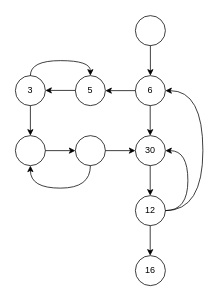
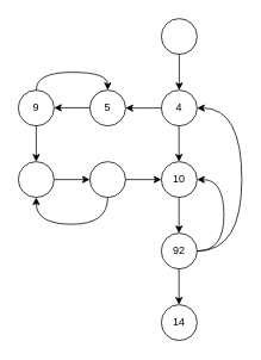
  <mxCell id="0" />
  <mxCell id="1" parent="0" />
  <mxCell id="2" value="" style="ellipse;whiteSpace=wrap;html=1;aspect=fixed;" vertex="1" parent="1"><mxGeometry x="180" y="180" width="40" height="40" as="geometry" /></mxCell>
  <mxCell id="3" value="" style="ellipse;whiteSpace=wrap;html=1;aspect=fixed;" vertex="1" parent="1"><mxGeometry x="180" y="100" width="40" height="40" as="geometry" /></mxCell>
  <mxCell id="4" value="" style="ellipse;whiteSpace=wrap;html=1;aspect=fixed;" vertex="1" parent="1"><mxGeometry x="180" width="40" height="40" as="geometry" y="20" /></mxCell>
  <mxCell id="5" value="" style="ellipse;whiteSpace=wrap;html=1;aspect=fixed;" vertex="1" parent="1"><mxGeometry x="180" y="260" width="40" height="40" as="geometry" /></mxCell>
  <mxCell id="6" value="" style="ellipse;whiteSpace=wrap;html=1;aspect=fixed;" vertex="1" parent="1"><mxGeometry x="180" y="340" width="40" height="40" as="geometry" /></mxCell>
  <mxCell id="7" value="" style="ellipse;whiteSpace=wrap;html=1;aspect=fixed;" vertex="1" parent="1"><mxGeometry x="100" y="100" width="40" height="40" as="geometry" /></mxCell>
  <mxCell id="8" value="" style="ellipse;whiteSpace=wrap;html=1;aspect=fixed;" vertex="1" parent="1"><mxGeometry x="20" y="100" width="40" height="40" as="geometry" /></mxCell>
  <mxCell id="9" value="" style="ellipse;whiteSpace=wrap;html=1;aspect=fixed;" vertex="1" parent="1"><mxGeometry x="20" y="180" width="40" height="40" as="geometry" /></mxCell>
  <mxCell id="10" value="" style="ellipse;whiteSpace=wrap;html=1;aspect=fixed;" vertex="1" parent="1"><mxGeometry x="100" y="180" width="40" height="40" as="geometry" /></mxCell>
  <mxCell id="11" value="" style="endArrow=classic;html=1;exitX=0.5;exitY=1;exitDx=0;exitDy=0;entryX=0.5;entryY=0;entryDx=0;entryDy=0;" edge="1" parent="1" source="4" target="3"><mxGeometry width="50" height="50" relative="1" as="geometry"><mxPoint x="290" y="110" as="sourcePoint" /><mxPoint x="201" y="97" as="targetPoint" /></mxGeometry></mxCell>
  <mxCell id="12" value="" style="endArrow=classic;html=1;exitX=0.5;exitY=1;exitDx=0;exitDy=0;entryX=0.5;entryY=0;entryDx=0;entryDy=0;" edge="1" parent="1"><mxGeometry width="50" height="50" relative="1" as="geometry"><mxPoint x="199.76" y="140" as="sourcePoint" /><mxPoint x="199.76" y="180" as="targetPoint" /></mxGeometry></mxCell>
  <mxCell id="13" value="" style="endArrow=classic;html=1;exitX=0.5;exitY=1;exitDx=0;exitDy=0;entryX=0.5;entryY=0;entryDx=0;entryDy=0;" edge="1" parent="1"><mxGeometry width="50" height="50" relative="1" as="geometry"><mxPoint x="199.76" y="220" as="sourcePoint" /><mxPoint x="199.76" y="260" as="targetPoint" /></mxGeometry></mxCell>
  <mxCell id="14" value="" style="endArrow=classic;html=1;exitX=0.5;exitY=1;exitDx=0;exitDy=0;entryX=0.5;entryY=0;entryDx=0;entryDy=0;" edge="1" parent="1"><mxGeometry width="50" height="50" relative="1" as="geometry"><mxPoint x="199.76" y="300" as="sourcePoint" /><mxPoint x="199.76" y="340" as="targetPoint" /></mxGeometry></mxCell>
  <mxCell id="15" value="" style="endArrow=classic;html=1;exitX=0;exitY=0.5;exitDx=0;exitDy=0;entryX=1;entryY=0.5;entryDx=0;entryDy=0;" edge="1" parent="1" source="3" target="7"><mxGeometry width="50" height="50" relative="1" as="geometry"><mxPoint x="140" y="150" as="sourcePoint" /><mxPoint x="142" y="117" as="targetPoint" /></mxGeometry></mxCell>
  <mxCell id="16" value="" style="endArrow=classic;html=1;exitX=0;exitY=0.5;exitDx=0;exitDy=0;entryX=1;entryY=0.5;entryDx=0;entryDy=0;" edge="1" parent="1"><mxGeometry width="50" height="50" relative="1" as="geometry"><mxPoint x="100" y="119.71" as="sourcePoint" /><mxPoint x="60" y="119.71" as="targetPoint" /></mxGeometry></mxCell>
  <mxCell id="17" value="" style="endArrow=classic;html=1;exitX=0.5;exitY=1;exitDx=0;exitDy=0;entryX=0.5;entryY=0;entryDx=0;entryDy=0;" edge="1" parent="1" source="8" target="9"><mxGeometry width="50" height="50" relative="1" as="geometry"><mxPoint x="200" y="140" as="sourcePoint" /><mxPoint x="160" y="140" as="targetPoint" /></mxGeometry></mxCell>
  <mxCell id="18" value="" style="endArrow=classic;html=1;exitX=1;exitY=0.5;exitDx=0;exitDy=0;entryX=0;entryY=0.5;entryDx=0;entryDy=0;" edge="1" parent="1" source="9" target="10"><mxGeometry width="50" height="50" relative="1" as="geometry"><mxPoint x="210" y="150" as="sourcePoint" /><mxPoint x="170" y="150" as="targetPoint" /></mxGeometry></mxCell>
  <mxCell id="19" value="" style="endArrow=classic;html=1;exitX=1;exitY=0.5;exitDx=0;exitDy=0;entryX=0;entryY=0.5;entryDx=0;entryDy=0;" edge="1" parent="1" source="10" target="2"><mxGeometry width="50" height="50" relative="1" as="geometry"><mxPoint x="220" y="160" as="sourcePoint" /><mxPoint x="180" y="160" as="targetPoint" /></mxGeometry></mxCell>
  <mxCell id="20" value="" style="endArrow=classic;html=1;edgeStyle=orthogonalEdgeStyle;curved=1;exitX=1;exitY=0.5;exitDx=0;exitDy=0;entryX=1;entryY=0.5;entryDx=0;entryDy=0;" edge="1" parent="1" source="26" target="3"><mxGeometry width="50" height="50" relative="1" as="geometry"><mxPoint x="250" y="210" as="sourcePoint" /><mxPoint x="300" y="160" as="targetPoint" /><Array as="points"><mxPoint x="270" y="280" /><mxPoint x="270" y="120" /></Array></mxGeometry></mxCell>
  <mxCell id="21" value="" style="endArrow=classic;html=1;edgeStyle=orthogonalEdgeStyle;curved=1;entryX=1;entryY=0.5;entryDx=0;entryDy=0;exitX=1;exitY=0.5;exitDx=0;exitDy=0;" edge="1" parent="1" source="5" target="2"><mxGeometry width="50" height="50" relative="1" as="geometry"><mxPoint x="240" y="290" as="sourcePoint" /><mxPoint x="230" y="130" as="targetPoint" /><Array as="points"><mxPoint x="250" y="280" /><mxPoint x="250" y="200" /></Array></mxGeometry></mxCell>
  <mxCell id="22" value="" style="endArrow=classic;html=1;edgeStyle=orthogonalEdgeStyle;curved=1;exitX=0.5;exitY=0;exitDx=0;exitDy=0;entryX=0.5;entryY=0;entryDx=0;entryDy=0;" edge="1" parent="1" source="8" target="7"><mxGeometry width="50" height="50" relative="1" as="geometry"><mxPoint x="240" y="300" as="sourcePoint" /><mxPoint x="240" y="140" as="targetPoint" /><Array as="points"><mxPoint x="40" y="80" /><mxPoint x="120" y="80" /></Array></mxGeometry></mxCell>
  <mxCell id="23" value="" style="endArrow=classic;html=1;edgeStyle=orthogonalEdgeStyle;curved=1;entryX=0.5;entryY=1;entryDx=0;entryDy=0;exitX=0.5;exitY=1;exitDx=0;exitDy=0;" edge="1" parent="1" source="10" target="9"><mxGeometry width="50" height="50" relative="1" as="geometry"><mxPoint x="50" y="270" as="sourcePoint" /><mxPoint x="100" y="220" as="targetPoint" /><Array as="points"><mxPoint x="120" y="250" /><mxPoint x="40" y="250" /></Array></mxGeometry></mxCell>
- <mxCell id="24" value="6" style="text;html=1;strokeColor=none;fillColor=none;align=center;verticalAlign=middle;whiteSpace=wrap;rounded=0;" vertex="1" parent="1"><mxGeometry x="180" y="110" width="40" height="20" as="geometry" /></mxCell>
- <mxCell id="25" value="30" style="text;html=1;strokeColor=none;fillColor=none;align=center;verticalAlign=middle;whiteSpace=wrap;rounded=0;" vertex="1" parent="1"><mxGeometry x="180" y="190" width="40" height="20" as="geometry" /></mxCell>
- <mxCell id="26" value="12" style="text;html=1;strokeColor=none;fillColor=none;align=center;verticalAlign=middle;whiteSpace=wrap;rounded=0;" vertex="1" parent="1"><mxGeometry x="180" y="270" width="40" height="20" as="geometry" /></mxCell>
- <mxCell id="27" value="16" style="text;html=1;strokeColor=none;fillColor=none;align=center;verticalAlign=middle;whiteSpace=wrap;rounded=0;" vertex="1" parent="1"><mxGeometry x="180" y="350" width="40" height="20" as="geometry" /></mxCell>
+ <mxCell id="24" value="4" style="text;html=1;strokeColor=none;fillColor=none;align=center;verticalAlign=middle;whiteSpace=wrap;rounded=0;" vertex="1" parent="1"><mxGeometry x="180" y="110" width="40" height="20" as="geometry" /></mxCell>
+ <mxCell id="25" value="10" style="text;html=1;strokeColor=none;fillColor=none;align=center;verticalAlign=middle;whiteSpace=wrap;rounded=0;" vertex="1" parent="1"><mxGeometry x="180" y="190" width="40" height="20" as="geometry" /></mxCell>
+ <mxCell id="26" value="92" style="text;html=1;strokeColor=none;fillColor=none;align=center;verticalAlign=middle;whiteSpace=wrap;rounded=0;" vertex="1" parent="1"><mxGeometry x="180" y="270" width="40" height="20" as="geometry" /></mxCell>
+ <mxCell id="27" value="14" style="text;html=1;strokeColor=none;fillColor=none;align=center;verticalAlign=middle;whiteSpace=wrap;rounded=0;" vertex="1" parent="1"><mxGeometry x="180" y="350" width="40" height="20" as="geometry" /></mxCell>
  <mxCell id="28" value="5" style="text;html=1;strokeColor=none;fillColor=none;align=center;verticalAlign=middle;whiteSpace=wrap;rounded=0;" vertex="1" parent="1"><mxGeometry x="100" y="110" width="40" height="20" as="geometry" /></mxCell>
- <mxCell id="29" value="3" style="text;html=1;strokeColor=none;fillColor=none;align=center;verticalAlign=middle;whiteSpace=wrap;rounded=0;" vertex="1" parent="1"><mxGeometry x="20" y="110" width="40" height="20" as="geometry" /></mxCell>
+ <mxCell id="29" value="9" style="text;html=1;strokeColor=none;fillColor=none;align=center;verticalAlign=middle;whiteSpace=wrap;rounded=0;" vertex="1" parent="1"><mxGeometry x="20" y="110" width="40" height="20" as="geometry" /></mxCell>
